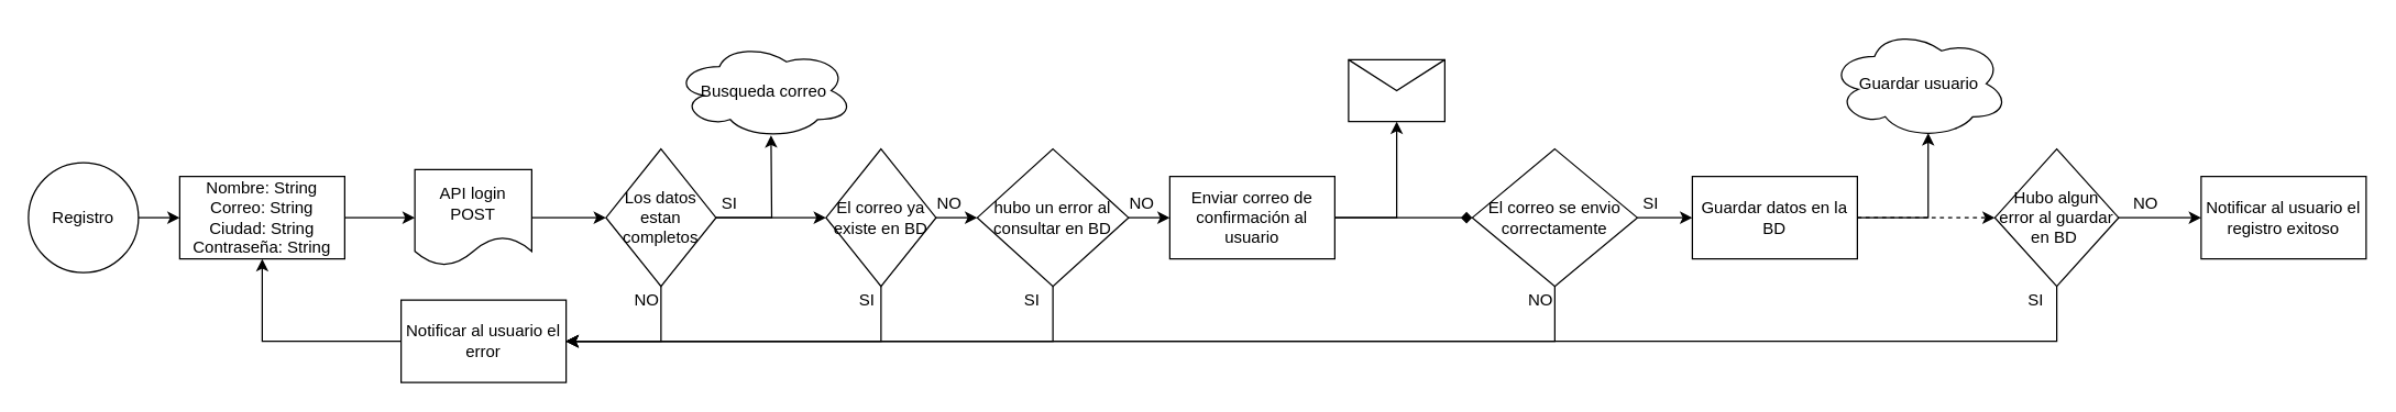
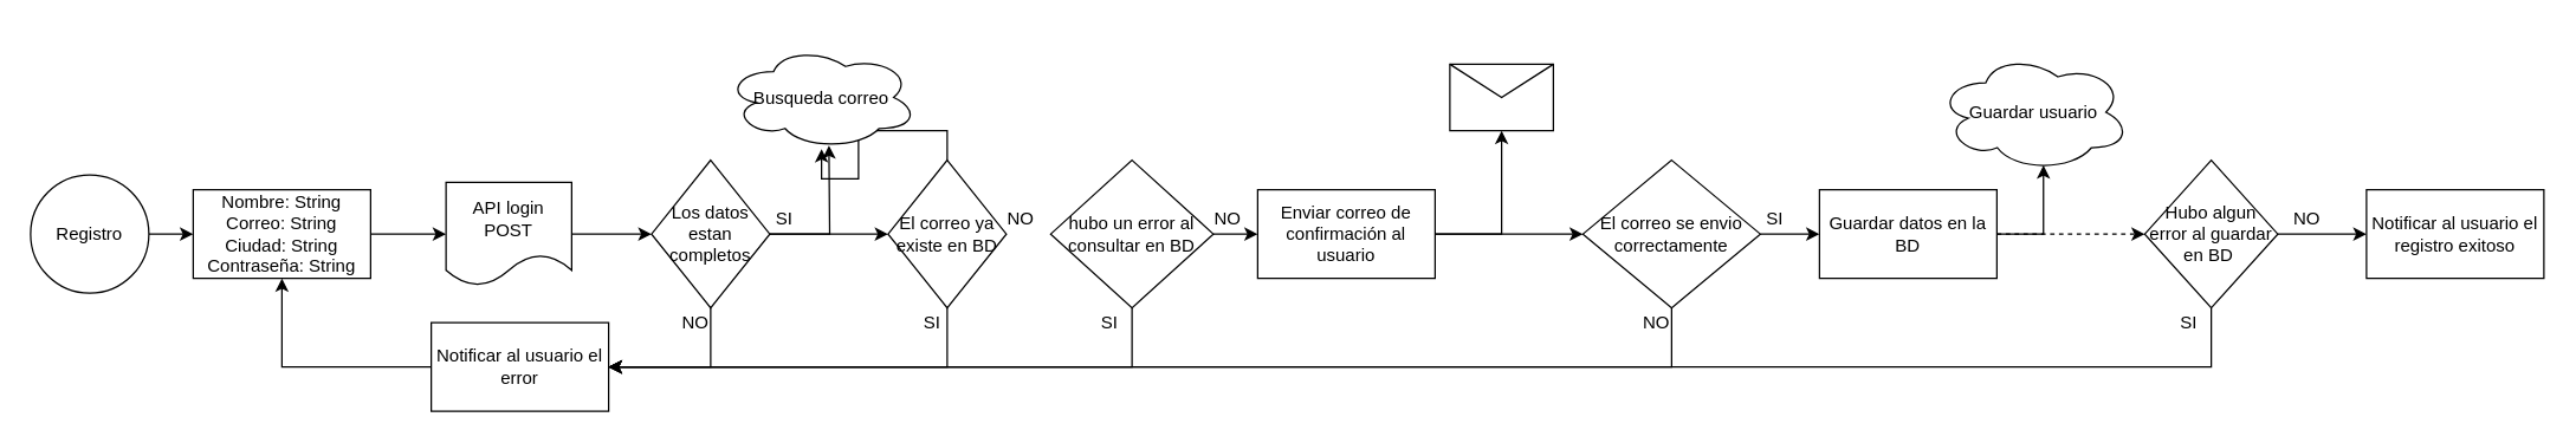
  <mxCell id="0" />
  <mxCell id="1" parent="0" />
  <mxCell id="2" style="edgeStyle=orthogonalEdgeStyle;rounded=0;orthogonalLoop=1;jettySize=auto;html=1;exitX=1;exitY=0.5;exitDx=0;exitDy=0;entryX=0;entryY=0.5;entryDx=0;entryDy=0;" parent="1" source="3" target="5" edge="1"><mxGeometry relative="1" as="geometry" /></mxCell>
  <mxCell id="3" value="Registro" style="ellipse;whiteSpace=wrap;html=1;aspect=fixed;" parent="1" vertex="1"><mxGeometry x="20" y="118" width="80" height="80" as="geometry" /></mxCell>
  <mxCell id="4" value="" style="edgeStyle=orthogonalEdgeStyle;rounded=0;orthogonalLoop=1;jettySize=auto;html=1;" parent="1" source="5" target="7" edge="1"><mxGeometry relative="1" as="geometry" /></mxCell>
  <mxCell id="5" value="Nombre: String&lt;br&gt;Correo: String&lt;br&gt;Ciudad: String&lt;br&gt;Contraseña: String" style="rounded=0;whiteSpace=wrap;html=1;" parent="1" vertex="1"><mxGeometry x="130" y="128" width="120" height="60" as="geometry" /></mxCell>
  <mxCell id="6" value="" style="edgeStyle=orthogonalEdgeStyle;rounded=0;orthogonalLoop=1;jettySize=auto;html=1;" parent="1" source="7" target="11" edge="1"><mxGeometry relative="1" as="geometry" /></mxCell>
  <mxCell id="7" value="API login&lt;br&gt;POST" style="shape=document;whiteSpace=wrap;html=1;boundedLbl=1;" parent="1" vertex="1"><mxGeometry x="301" y="123" width="85" height="70" as="geometry" /></mxCell>
  <mxCell id="8" style="edgeStyle=orthogonalEdgeStyle;rounded=0;orthogonalLoop=1;jettySize=auto;html=1;exitX=0.5;exitY=1;exitDx=0;exitDy=0;entryX=1;entryY=0.5;entryDx=0;entryDy=0;" parent="1" source="11" target="44" edge="1"><mxGeometry relative="1" as="geometry"><Array as="points"><mxPoint x="480" y="248" /></Array></mxGeometry></mxCell>
  <mxCell id="9" value="" style="edgeStyle=orthogonalEdgeStyle;rounded=0;orthogonalLoop=1;jettySize=auto;html=1;" parent="1" source="11" target="14" edge="1"><mxGeometry relative="1" as="geometry" /></mxCell>
  <mxCell id="10" style="edgeStyle=orthogonalEdgeStyle;rounded=0;orthogonalLoop=1;jettySize=auto;html=1;exitX=1;exitY=0.5;exitDx=0;exitDy=0;" parent="1" source="11" edge="1"><mxGeometry relative="1" as="geometry"><mxPoint x="560" y="98" as="targetPoint" /></mxGeometry></mxCell>
  <mxCell id="11" value="Los datos estan completos" style="rhombus;whiteSpace=wrap;html=1;" parent="1" vertex="1"><mxGeometry x="440" y="108" width="80" height="100" as="geometry" /></mxCell>
  <mxCell id="12" style="edgeStyle=orthogonalEdgeStyle;rounded=0;orthogonalLoop=1;jettySize=auto;html=1;exitX=0.5;exitY=1;exitDx=0;exitDy=0;entryX=1;entryY=0.5;entryDx=0;entryDy=0;" parent="1" source="14" target="44" edge="1"><mxGeometry relative="1" as="geometry"><Array as="points"><mxPoint x="640" y="248" /></Array></mxGeometry></mxCell>
- <mxCell id="13" value="" style="edgeStyle=orthogonalEdgeStyle;rounded=0;orthogonalLoop=1;jettySize=auto;html=1;" parent="1" source="14" target="17" edge="1"><mxGeometry relative="1" as="geometry" /></mxCell>
+ <mxCell id="13" value="" style="edgeStyle=orthogonalEdgeStyle;rounded=0;orthogonalLoop=1;jettySize=auto;html=1;" parent="1" source="14" target="38" edge="1"><mxGeometry relative="1" as="geometry" /></mxCell>
  <mxCell id="14" value="El correo ya existe en BD" style="rhombus;whiteSpace=wrap;html=1;" parent="1" vertex="1"><mxGeometry x="600" y="108" width="80" height="100" as="geometry" /></mxCell>
  <mxCell id="15" style="edgeStyle=orthogonalEdgeStyle;rounded=0;orthogonalLoop=1;jettySize=auto;html=1;exitX=0.5;exitY=1;exitDx=0;exitDy=0;entryX=1;entryY=0.5;entryDx=0;entryDy=0;" parent="1" source="17" target="44" edge="1"><mxGeometry relative="1" as="geometry"><Array as="points"><mxPoint x="765" y="248" /></Array></mxGeometry></mxCell>
  <mxCell id="16" value="" style="edgeStyle=orthogonalEdgeStyle;rounded=0;orthogonalLoop=1;jettySize=auto;html=1;" parent="1" source="17" edge="1"><mxGeometry relative="1" as="geometry"><mxPoint x="850" y="158" as="targetPoint" /></mxGeometry></mxCell>
  <mxCell id="17" value="hubo un error al consultar en BD" style="rhombus;whiteSpace=wrap;html=1;" parent="1" vertex="1"><mxGeometry x="710" y="108" width="110" height="100" as="geometry" /></mxCell>
  <mxCell id="18" value="SI" style="text;html=1;strokeColor=none;fillColor=none;align=center;verticalAlign=middle;whiteSpace=wrap;rounded=0;" parent="1" vertex="1"><mxGeometry x="510" y="138" width="40" height="20" as="geometry" /></mxCell>
  <mxCell id="19" value="SI" style="text;html=1;strokeColor=none;fillColor=none;align=center;verticalAlign=middle;whiteSpace=wrap;rounded=0;" parent="1" vertex="1"><mxGeometry x="610" y="208" width="40" height="20" as="geometry" /></mxCell>
  <mxCell id="20" value="NO" style="text;html=1;strokeColor=none;fillColor=none;align=center;verticalAlign=middle;whiteSpace=wrap;rounded=0;" parent="1" vertex="1"><mxGeometry x="450" y="208" width="40" height="20" as="geometry" /></mxCell>
  <mxCell id="21" value="NO" style="text;html=1;strokeColor=none;fillColor=none;align=center;verticalAlign=middle;whiteSpace=wrap;rounded=0;" parent="1" vertex="1"><mxGeometry x="670" y="138" width="40" height="20" as="geometry" /></mxCell>
  <mxCell id="22" value="SI" style="text;html=1;strokeColor=none;fillColor=none;align=center;verticalAlign=middle;whiteSpace=wrap;rounded=0;" parent="1" vertex="1"><mxGeometry x="730" y="208" width="40" height="20" as="geometry" /></mxCell>
  <mxCell id="23" value="NO" style="text;html=1;strokeColor=none;fillColor=none;align=center;verticalAlign=middle;whiteSpace=wrap;rounded=0;" parent="1" vertex="1"><mxGeometry x="810" y="138" width="40" height="20" as="geometry" /></mxCell>
- <mxCell id="24" value="" style="edgeStyle=orthogonalEdgeStyle;rounded=0;orthogonalLoop=1;jettySize=auto;html=1;endArrow=diamond;" parent="1" source="26" target="29" edge="1"><mxGeometry relative="1" as="geometry" /></mxCell>
+ <mxCell id="24" value="" style="edgeStyle=orthogonalEdgeStyle;rounded=0;orthogonalLoop=1;jettySize=auto;html=1;" parent="1" source="26" target="29" edge="1"><mxGeometry relative="1" as="geometry" /></mxCell>
  <mxCell id="25" style="edgeStyle=orthogonalEdgeStyle;rounded=0;orthogonalLoop=1;jettySize=auto;html=1;exitX=1;exitY=0.5;exitDx=0;exitDy=0;entryX=0.5;entryY=1;entryDx=0;entryDy=0;" parent="1" source="26" target="37" edge="1"><mxGeometry relative="1" as="geometry" /></mxCell>
  <mxCell id="26" value="Enviar correo de confirmación al usuario" style="rounded=0;whiteSpace=wrap;html=1;" parent="1" vertex="1"><mxGeometry x="850" y="128" width="120" height="60" as="geometry" /></mxCell>
  <mxCell id="27" style="edgeStyle=orthogonalEdgeStyle;rounded=0;orthogonalLoop=1;jettySize=auto;html=1;exitX=0.5;exitY=1;exitDx=0;exitDy=0;entryX=1;entryY=0.5;entryDx=0;entryDy=0;" parent="1" source="29" target="44" edge="1"><mxGeometry relative="1" as="geometry"><Array as="points"><mxPoint x="1130" y="248" /></Array></mxGeometry></mxCell>
  <mxCell id="28" value="" style="edgeStyle=orthogonalEdgeStyle;rounded=0;orthogonalLoop=1;jettySize=auto;html=1;" parent="1" source="29" target="32" edge="1"><mxGeometry relative="1" as="geometry" /></mxCell>
  <mxCell id="29" value="El correo se envio correctamente" style="rhombus;whiteSpace=wrap;html=1;" parent="1" vertex="1"><mxGeometry x="1070" y="108" width="120" height="100" as="geometry" /></mxCell>
  <mxCell id="30" value="" style="edgeStyle=orthogonalEdgeStyle;rounded=0;orthogonalLoop=1;jettySize=auto;html=1;dashed=1;" parent="1" source="32" target="35" edge="1"><mxGeometry relative="1" as="geometry" /></mxCell>
  <mxCell id="31" style="edgeStyle=orthogonalEdgeStyle;rounded=0;orthogonalLoop=1;jettySize=auto;html=1;exitX=1;exitY=0.5;exitDx=0;exitDy=0;entryX=0.55;entryY=0.95;entryDx=0;entryDy=0;entryPerimeter=0;" edge="1" parent="1" source="32" target="36"><mxGeometry relative="1" as="geometry" /></mxCell>
  <mxCell id="32" value="Guardar datos en la BD" style="rounded=0;whiteSpace=wrap;html=1;" parent="1" vertex="1"><mxGeometry x="1230" y="128" width="120" height="60" as="geometry" /></mxCell>
  <mxCell id="33" style="edgeStyle=orthogonalEdgeStyle;rounded=0;orthogonalLoop=1;jettySize=auto;html=1;exitX=0.5;exitY=1;exitDx=0;exitDy=0;entryX=1;entryY=0.5;entryDx=0;entryDy=0;" parent="1" source="35" target="44" edge="1"><mxGeometry relative="1" as="geometry"><Array as="points"><mxPoint x="1495" y="248" /></Array></mxGeometry></mxCell>
  <mxCell id="34" style="edgeStyle=orthogonalEdgeStyle;rounded=0;orthogonalLoop=1;jettySize=auto;html=1;exitX=1;exitY=0.5;exitDx=0;exitDy=0;entryX=0;entryY=0.5;entryDx=0;entryDy=0;" edge="1" parent="1" source="35" target="45"><mxGeometry relative="1" as="geometry" /></mxCell>
  <mxCell id="35" value="Hubo algun error al guardar en BD&amp;nbsp;" style="rhombus;whiteSpace=wrap;html=1;" parent="1" vertex="1"><mxGeometry x="1450" y="108" width="90" height="100" as="geometry" /></mxCell>
- <mxCell id="36" value="Guardar usuario" style="ellipse;shape=cloud;whiteSpace=wrap;html=1;" parent="1" vertex="1"><mxGeometry x="1330" y="20.5" width="130" height="80" as="geometry" /></mxCell>
+ <mxCell id="36" value="Guardar usuario" style="ellipse;shape=cloud;whiteSpace=wrap;html=1;" parent="1" vertex="1"><mxGeometry x="1310" y="35.5" width="130" height="80" as="geometry" /></mxCell>
  <mxCell id="37" value="" style="shape=message;whiteSpace=wrap;html=1;outlineConnect=0;" parent="1" vertex="1"><mxGeometry x="980" y="43" width="70" height="45" as="geometry" /></mxCell>
  <mxCell id="38" value="Busqueda correo" style="ellipse;shape=cloud;whiteSpace=wrap;html=1;" parent="1" vertex="1"><mxGeometry x="490" y="30.5" width="130" height="70" as="geometry" /></mxCell>
  <mxCell id="39" value="NO" style="text;html=1;strokeColor=none;fillColor=none;align=center;verticalAlign=middle;whiteSpace=wrap;rounded=0;" parent="1" vertex="1"><mxGeometry x="1100" y="208" width="40" height="20" as="geometry" /></mxCell>
  <mxCell id="40" value="NO" style="text;html=1;strokeColor=none;fillColor=none;align=center;verticalAlign=middle;whiteSpace=wrap;rounded=0;" parent="1" vertex="1"><mxGeometry x="1540" y="138" width="40" height="20" as="geometry" /></mxCell>
  <mxCell id="41" value="SI" style="text;html=1;strokeColor=none;fillColor=none;align=center;verticalAlign=middle;whiteSpace=wrap;rounded=0;" parent="1" vertex="1"><mxGeometry x="1180" y="138" width="40" height="20" as="geometry" /></mxCell>
  <mxCell id="42" value="SI" style="text;html=1;strokeColor=none;fillColor=none;align=center;verticalAlign=middle;whiteSpace=wrap;rounded=0;" parent="1" vertex="1"><mxGeometry x="1460" y="208" width="40" height="20" as="geometry" /></mxCell>
  <mxCell id="43" style="edgeStyle=orthogonalEdgeStyle;rounded=0;orthogonalLoop=1;jettySize=auto;html=1;exitX=0;exitY=0.5;exitDx=0;exitDy=0;entryX=0.5;entryY=1;entryDx=0;entryDy=0;" parent="1" source="44" target="5" edge="1"><mxGeometry relative="1" as="geometry" /></mxCell>
  <mxCell id="44" value="Notificar al usuario el error" style="rounded=0;whiteSpace=wrap;html=1;" parent="1" vertex="1"><mxGeometry x="291" y="218" width="120" height="60" as="geometry" /></mxCell>
  <mxCell id="45" value="Notificar al usuario el registro exitoso" style="rounded=0;whiteSpace=wrap;html=1;" parent="1" vertex="1"><mxGeometry x="1600" y="128" width="120" height="60" as="geometry" /></mxCell>
